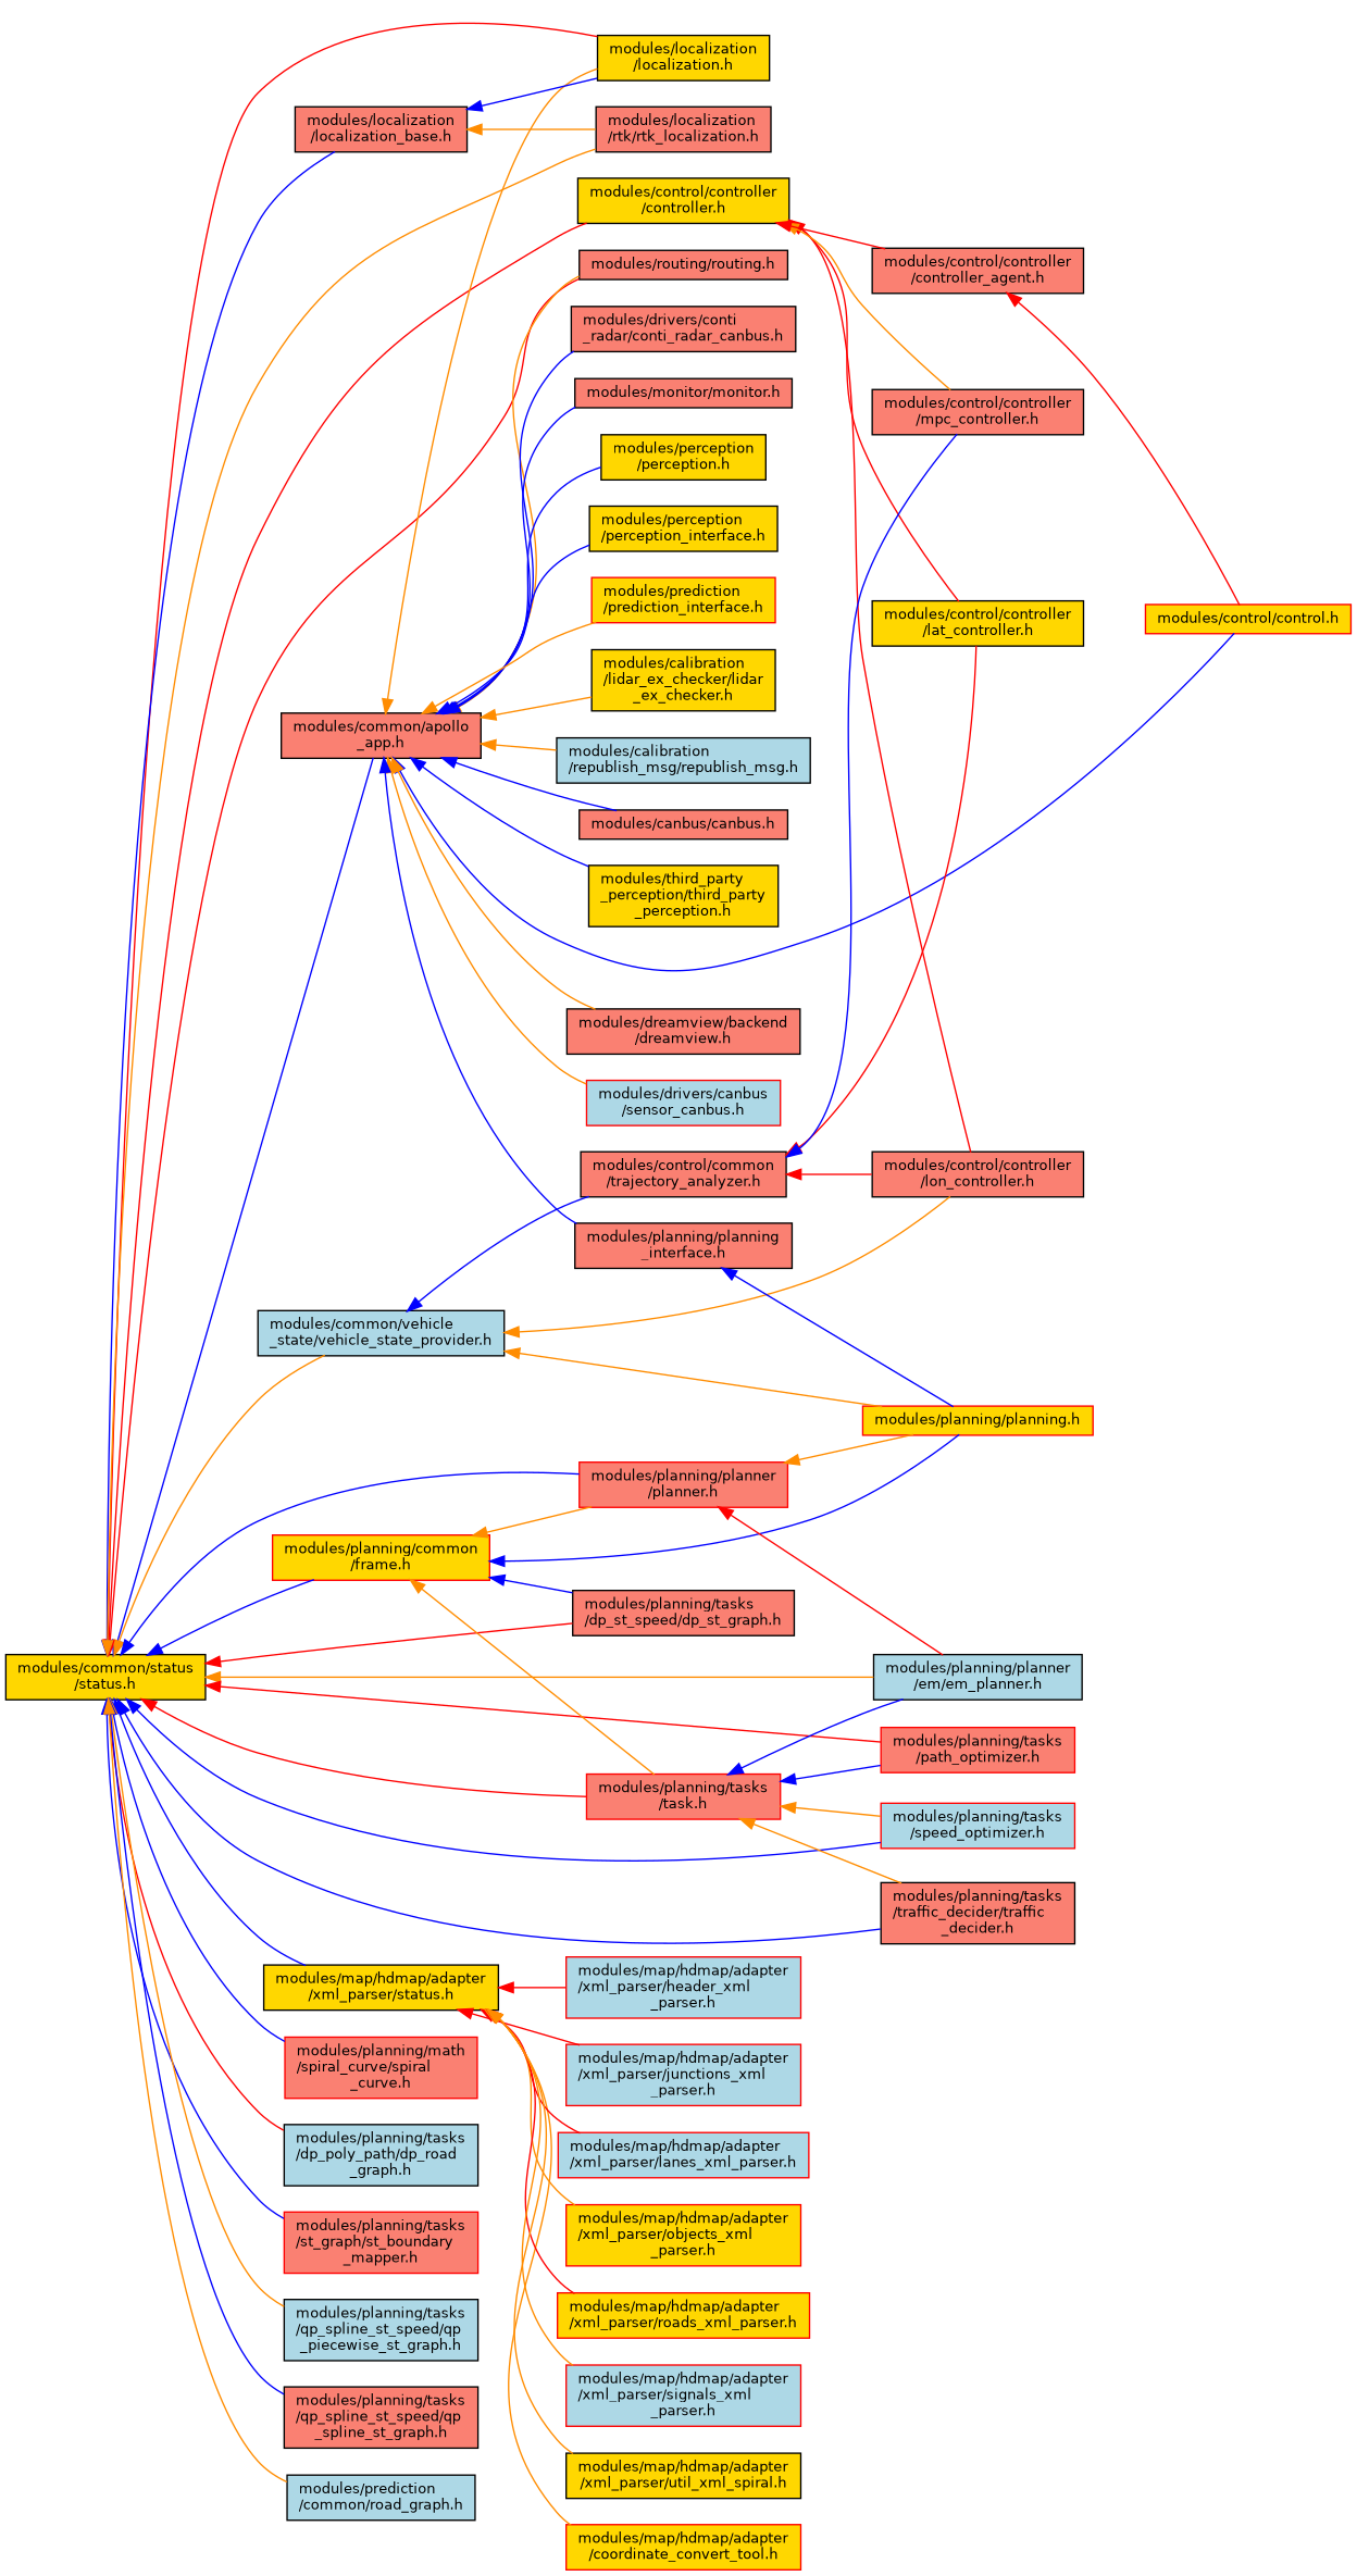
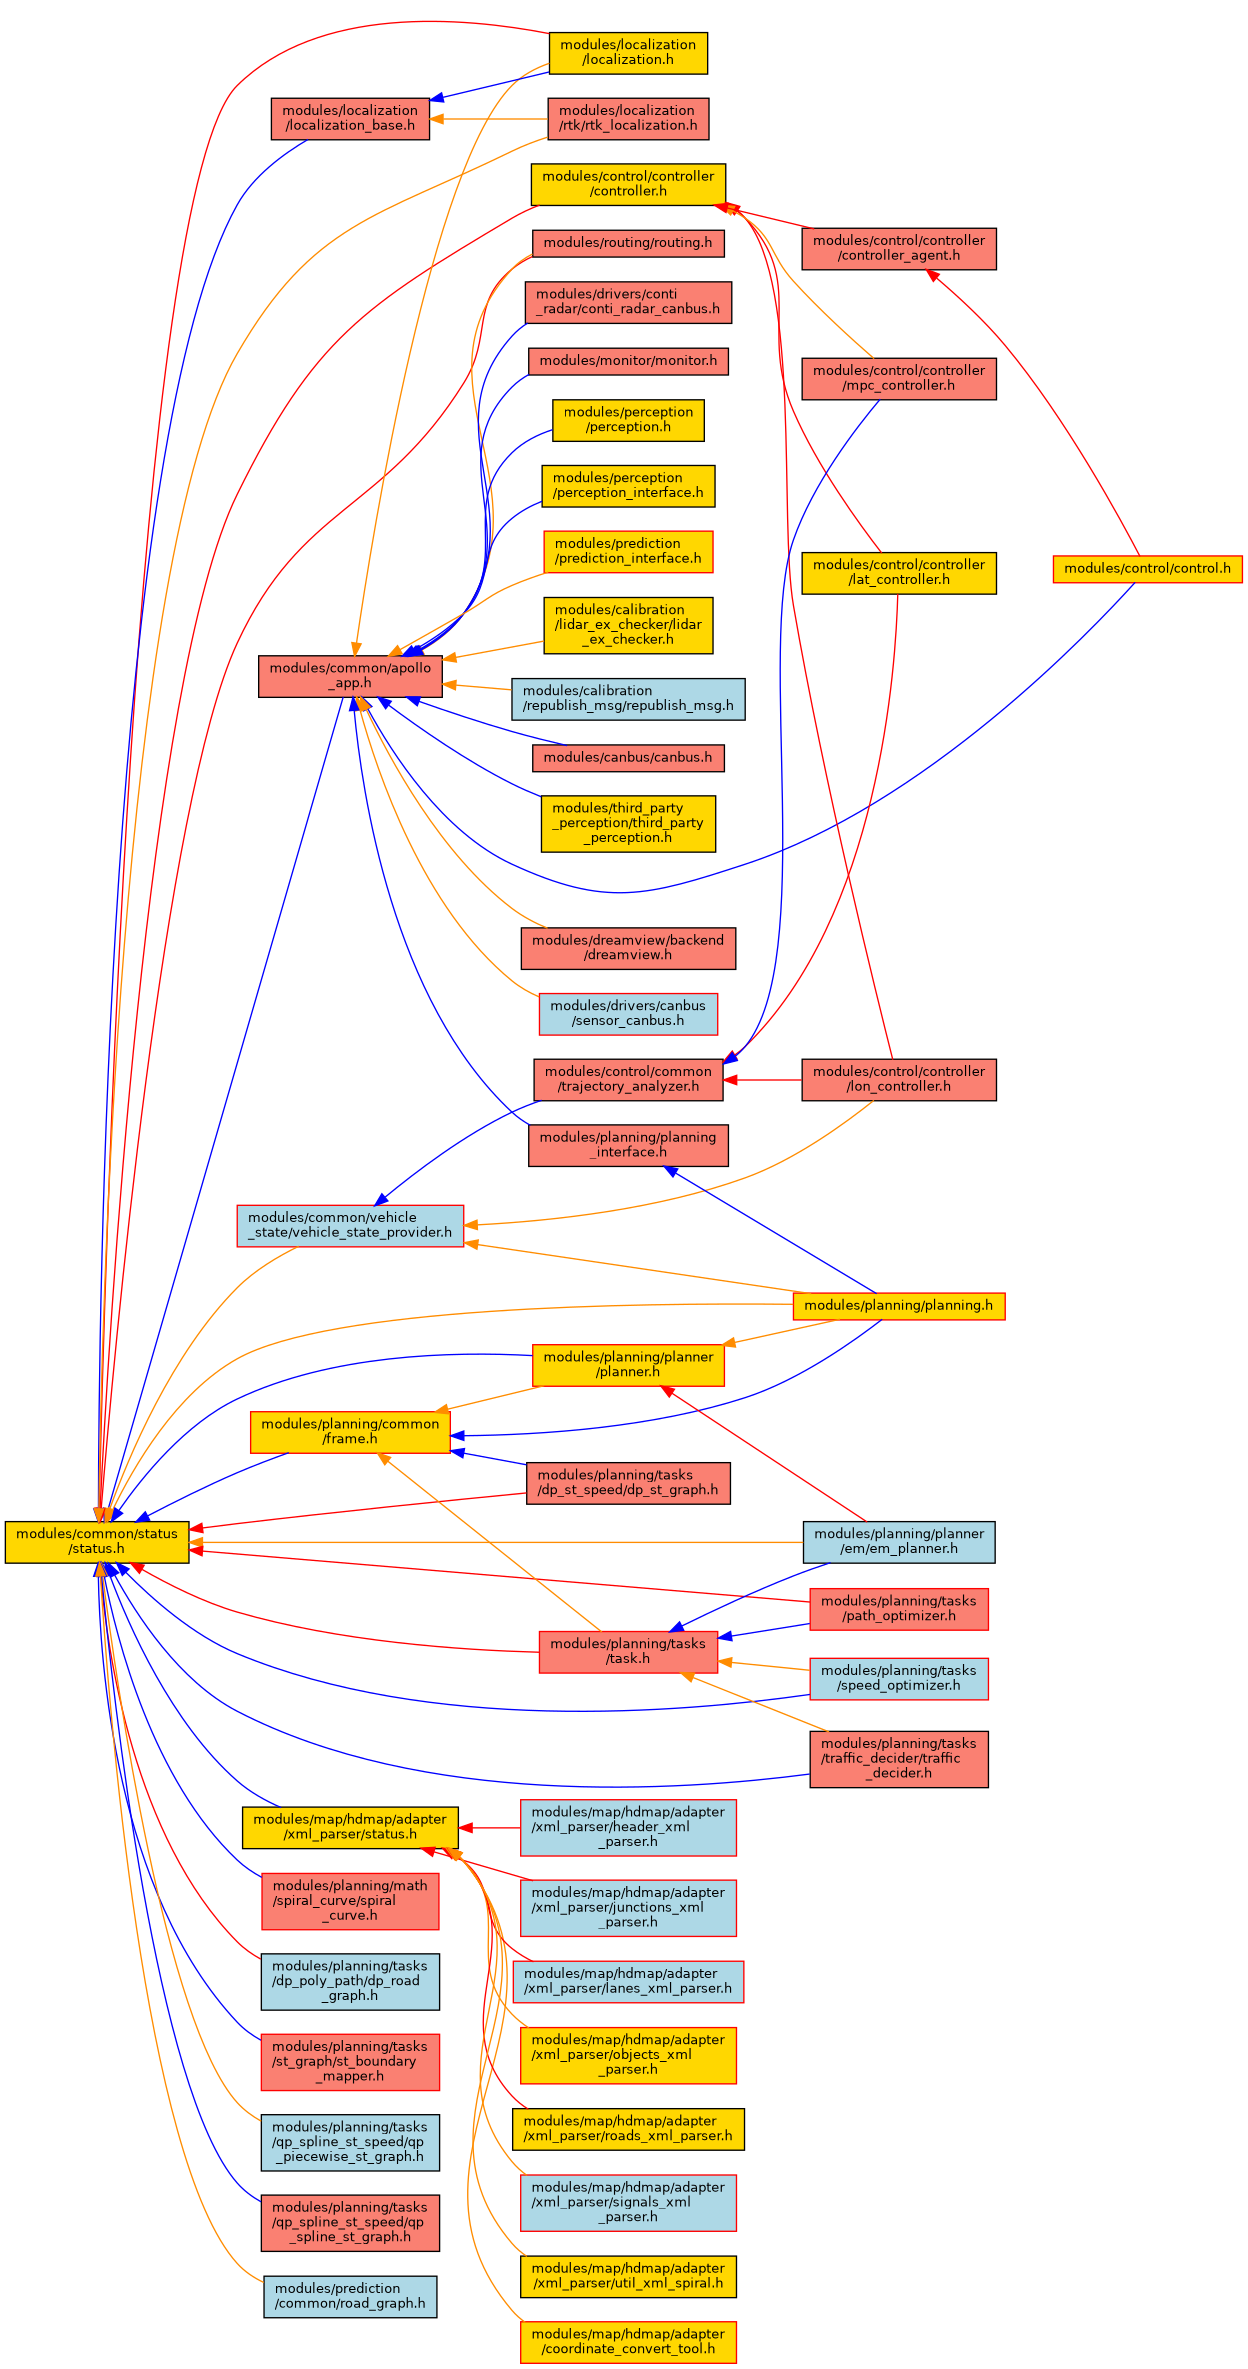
  digraph {
    rankdir=LR
    node [color=black fillcolor=salmon fontname=Helvetica fontsize=10 shape=record style=filled]
    edge [color=blue dir=back fontname=Helvetica fontsize=10 labelfontname=Helvetica labelfontsize=10 style=solid]
    n1 [fillcolor=gold fontcolor=black height=0.2 label="modules/common/status\l/status.h" width=0.4]
    n2 [height=0.2 label="modules/common/apollo\l_app.h" width=0.4]
    n3 [fillcolor=gold height=0.2 label="modules/localization\l/localization.h" width=0.4]
    n4 [color=red fillcolor=gold height=0.2 label="modules/planning/planning.h" width=0.4]
    n5 [height=0.2 label="modules/routing/routing.h" width=0.4]
-   n6 [fillcolor=lightblue height=0.2 label="modules/common/vehicle\l_state/vehicle_state_provider.h" width=0.4]
+   n6 [color=red fillcolor=lightblue height=0.2 label="modules/common/vehicle\l_state/vehicle_state_provider.h" width=0.4]
    n7 [fillcolor=gold height=0.2 label="modules/control/controller\l/controller.h" width=0.4]
    n8 [height=0.2 label="modules/localization\l/localization_base.h" width=0.4]
    n9 [height=0.2 label="modules/localization\l/rtk/rtk_localization.h" width=0.4]
    n10 [fillcolor=gold height=0.2 label="modules/map/hdmap/adapter\l/xml_parser/status.h" width=0.4]
    n11 [color=red fillcolor=gold height=0.2 label="modules/planning/common\l/frame.h" width=0.4]
-   n12 [color=red height=0.2 label="modules/planning/planner\l/planner.h" width=0.4]
+   n12 [color=red fillcolor=gold height=0.2 label="modules/planning/planner\l/planner.h" width=0.4]
    n13 [fillcolor=lightblue height=0.2 label="modules/planning/planner\l/em/em_planner.h" width=0.4]
    n14 [color=red height=0.2 label="modules/planning/tasks\l/task.h" width=0.4]
    n15 [color=red height=0.2 label="modules/planning/tasks\l/path_optimizer.h" width=0.4]
    n16 [color=red fillcolor=lightblue height=0.2 label="modules/planning/tasks\l/speed_optimizer.h" width=0.4]
    n17 [height=0.2 label="modules/planning/tasks\l/traffic_decider/traffic\l_decider.h" width=0.4]
    n18 [height=0.2 label="modules/planning/tasks\l/dp_st_speed/dp_st_graph.h" width=0.4]
    n19 [color=red height=0.2 label="modules/planning/math\l/spiral_curve/spiral\l_curve.h" width=0.4]
    n20 [fillcolor=lightblue height=0.2 label="modules/planning/tasks\l/dp_poly_path/dp_road\l_graph.h" width=0.4]
    n21 [color=red height=0.2 label="modules/planning/tasks\l/st_graph/st_boundary\l_mapper.h" width=0.4]
    n22 [fillcolor=lightblue height=0.2 label="modules/planning/tasks\l/qp_spline_st_speed/qp\l_piecewise_st_graph.h" width=0.4]
    n23 [height=0.2 label="modules/planning/tasks\l/qp_spline_st_speed/qp\l_spline_st_graph.h" width=0.4]
    n24 [fillcolor=lightblue height=0.2 label="modules/prediction\l/common/road_graph.h" width=0.4]
    n25 [fillcolor=gold height=0.2 label="modules/calibration\l/lidar_ex_checker/lidar\l_ex_checker.h" width=0.4]
    n26 [fillcolor=lightblue height=0.2 label="modules/calibration\l/republish_msg/republish_msg.h" width=0.4]
    n27 [height=0.2 label="modules/canbus/canbus.h" width=0.4]
    n28 [color=red fillcolor=gold height=0.2 label="modules/control/control.h" width=0.4]
    n29 [height=0.2 label="modules/dreamview/backend\l/dreamview.h" width=0.4]
    n30 [color=red fillcolor=lightblue height=0.2 label="modules/drivers/canbus\l/sensor_canbus.h" width=0.4]
    n31 [height=0.2 label="modules/drivers/conti\l_radar/conti_radar_canbus.h" width=0.4]
    n32 [height=0.2 label="modules/monitor/monitor.h" width=0.4]
    n33 [fillcolor=gold height=0.2 label="modules/perception\l/perception.h" width=0.4]
    n34 [fillcolor=gold height=0.2 label="modules/perception\l/perception_interface.h" width=0.4]
    n35 [height=0.2 label="modules/planning/planning\l_interface.h" width=0.4]
    n36 [color=red fillcolor=gold height=0.2 label="modules/prediction\l/prediction_interface.h" width=0.4]
    n37 [fillcolor=gold height=0.2 label="modules/third_party\l_perception/third_party\l_perception.h" width=0.4]
    n38 [height=0.2 label="modules/control/common\l/trajectory_analyzer.h" width=0.4]
    n39 [height=0.2 label="modules/control/controller\l/lon_controller.h" width=0.4]
    n40 [fillcolor=gold height=0.2 label="modules/control/controller\l/lat_controller.h" width=0.4]
    n41 [height=0.2 label="modules/control/controller\l/mpc_controller.h" width=0.4]
    n42 [height=0.2 label="modules/control/controller\l/controller_agent.h" width=0.4]
    n43 [color=red fillcolor=gold height=0.2 label="modules/map/hdmap/adapter\l/coordinate_convert_tool.h" width=0.4]
    n44 [color=red fillcolor=lightblue height=0.2 label="modules/map/hdmap/adapter\l/xml_parser/header_xml\l_parser.h" width=0.4]
    n45 [color=red fillcolor=lightblue height=0.2 label="modules/map/hdmap/adapter\l/xml_parser/junctions_xml\l_parser.h" width=0.4]
    n46 [color=red fillcolor=lightblue height=0.2 label="modules/map/hdmap/adapter\l/xml_parser/lanes_xml_parser.h" width=0.4]
    n47 [color=red fillcolor=gold height=0.2 label="modules/map/hdmap/adapter\l/xml_parser/objects_xml\l_parser.h" width=0.4]
-   n48 [color=red fillcolor=gold height=0.2 label="modules/map/hdmap/adapter\l/xml_parser/roads_xml_parser.h" width=0.4]
+   n48 [fillcolor=gold height=0.2 label="modules/map/hdmap/adapter\l/xml_parser/roads_xml_parser.h" width=0.4]
    n49 [color=red fillcolor=lightblue height=0.2 label="modules/map/hdmap/adapter\l/xml_parser/signals_xml\l_parser.h" width=0.4]
    n50 [fillcolor=gold height=0.2 label="modules/map/hdmap/adapter\l/xml_parser/util_xml_spiral.h" width=0.4]
    n1 -> n2
    n1 -> n3 [color=red]
+   n1 -> n4 [color=darkorange]
    n1 -> n5 [color=red]
    n1 -> n6 [color=darkorange]
    n1 -> n7 [color=red]
    n1 -> n8
    n1 -> n9 [color=darkorange]
    n1 -> n10
    n1 -> n11
    n1 -> n12
    n1 -> n13 [color=darkorange]
    n1 -> n14 [color=red]
    n1 -> n15 [color=red]
    n1 -> n16
    n1 -> n17
    n1 -> n18 [color=red]
    n1 -> n19
    n1 -> n20 [color=red]
    n1 -> n21
    n1 -> n22 [color=darkorange]
    n1 -> n23
    n1 -> n24 [color=darkorange]
    n2 -> n3 [color=darkorange]
    n2 -> n5 [color=darkorange]
    n2 -> n25 [color=darkorange]
    n2 -> n26 [color=darkorange]
    n2 -> n27
    n2 -> n28
    n2 -> n29 [color=darkorange]
    n2 -> n30 [color=darkorange]
    n2 -> n31
    n2 -> n32
    n2 -> n33
    n2 -> n34
    n2 -> n35
    n2 -> n36 [color=darkorange]
    n2 -> n37
    n6 -> n4 [color=darkorange]
    n6 -> n38
    n6 -> n39 [color=darkorange]
    n7 -> n39 [color=red]
    n7 -> n40 [color=red]
    n7 -> n41 [color=darkorange]
    n7 -> n42 [color=red]
    n8 -> n3
    n8 -> n9 [color=darkorange]
    n10 -> n43 [color=darkorange]
    n10 -> n44 [color=red]
    n10 -> n45 [color=red]
    n10 -> n46 [color=red]
    n10 -> n47 [color=darkorange]
    n10 -> n48 [color=red]
    n10 -> n49 [color=darkorange]
    n10 -> n50 [color=darkorange]
    n11 -> n4
    n11 -> n12 [color=darkorange]
    n11 -> n14 [color=darkorange]
    n11 -> n18
    n12 -> n4 [color=darkorange]
    n12 -> n13 [color=red]
    n14 -> n13
    n14 -> n15
    n14 -> n16 [color=darkorange]
    n14 -> n17 [color=darkorange]
    n35 -> n4
    n38 -> n39 [color=red]
    n38 -> n40 [color=red]
    n38 -> n41
    n42 -> n28 [color=red]
  }
